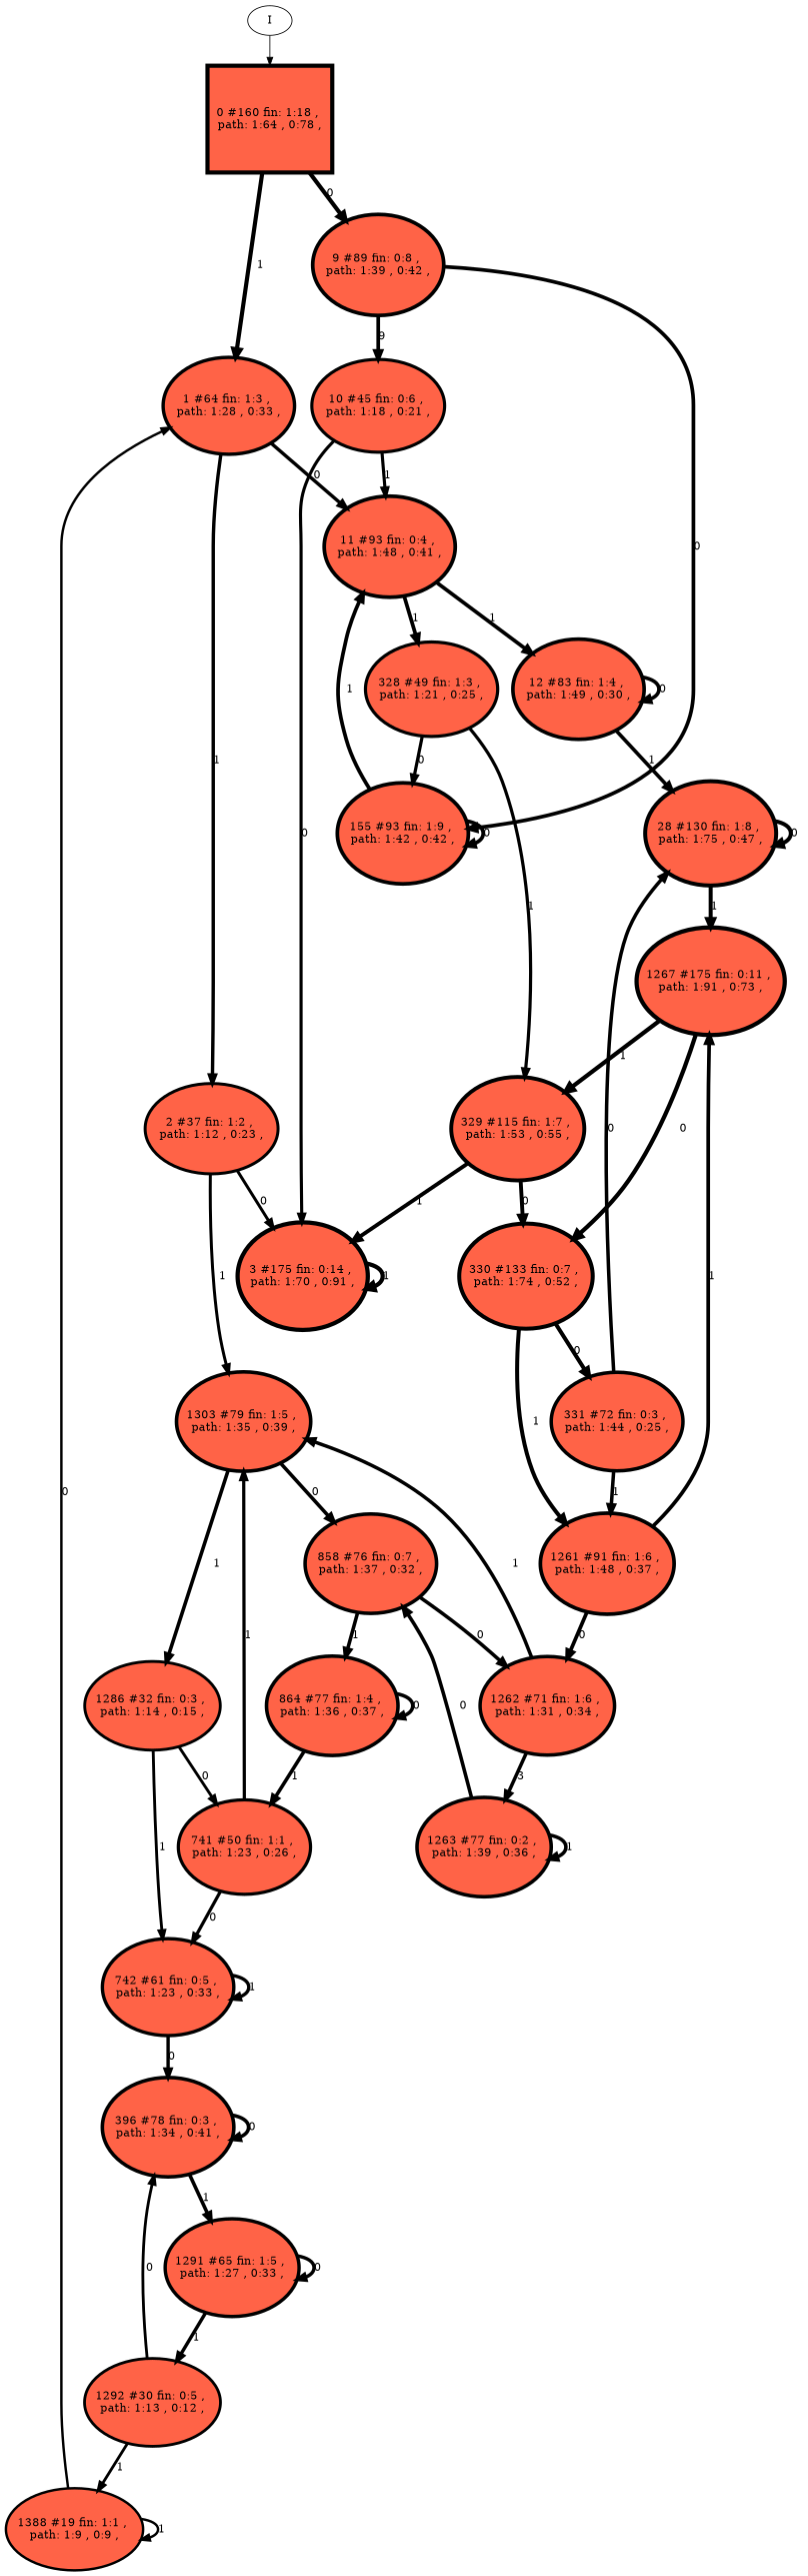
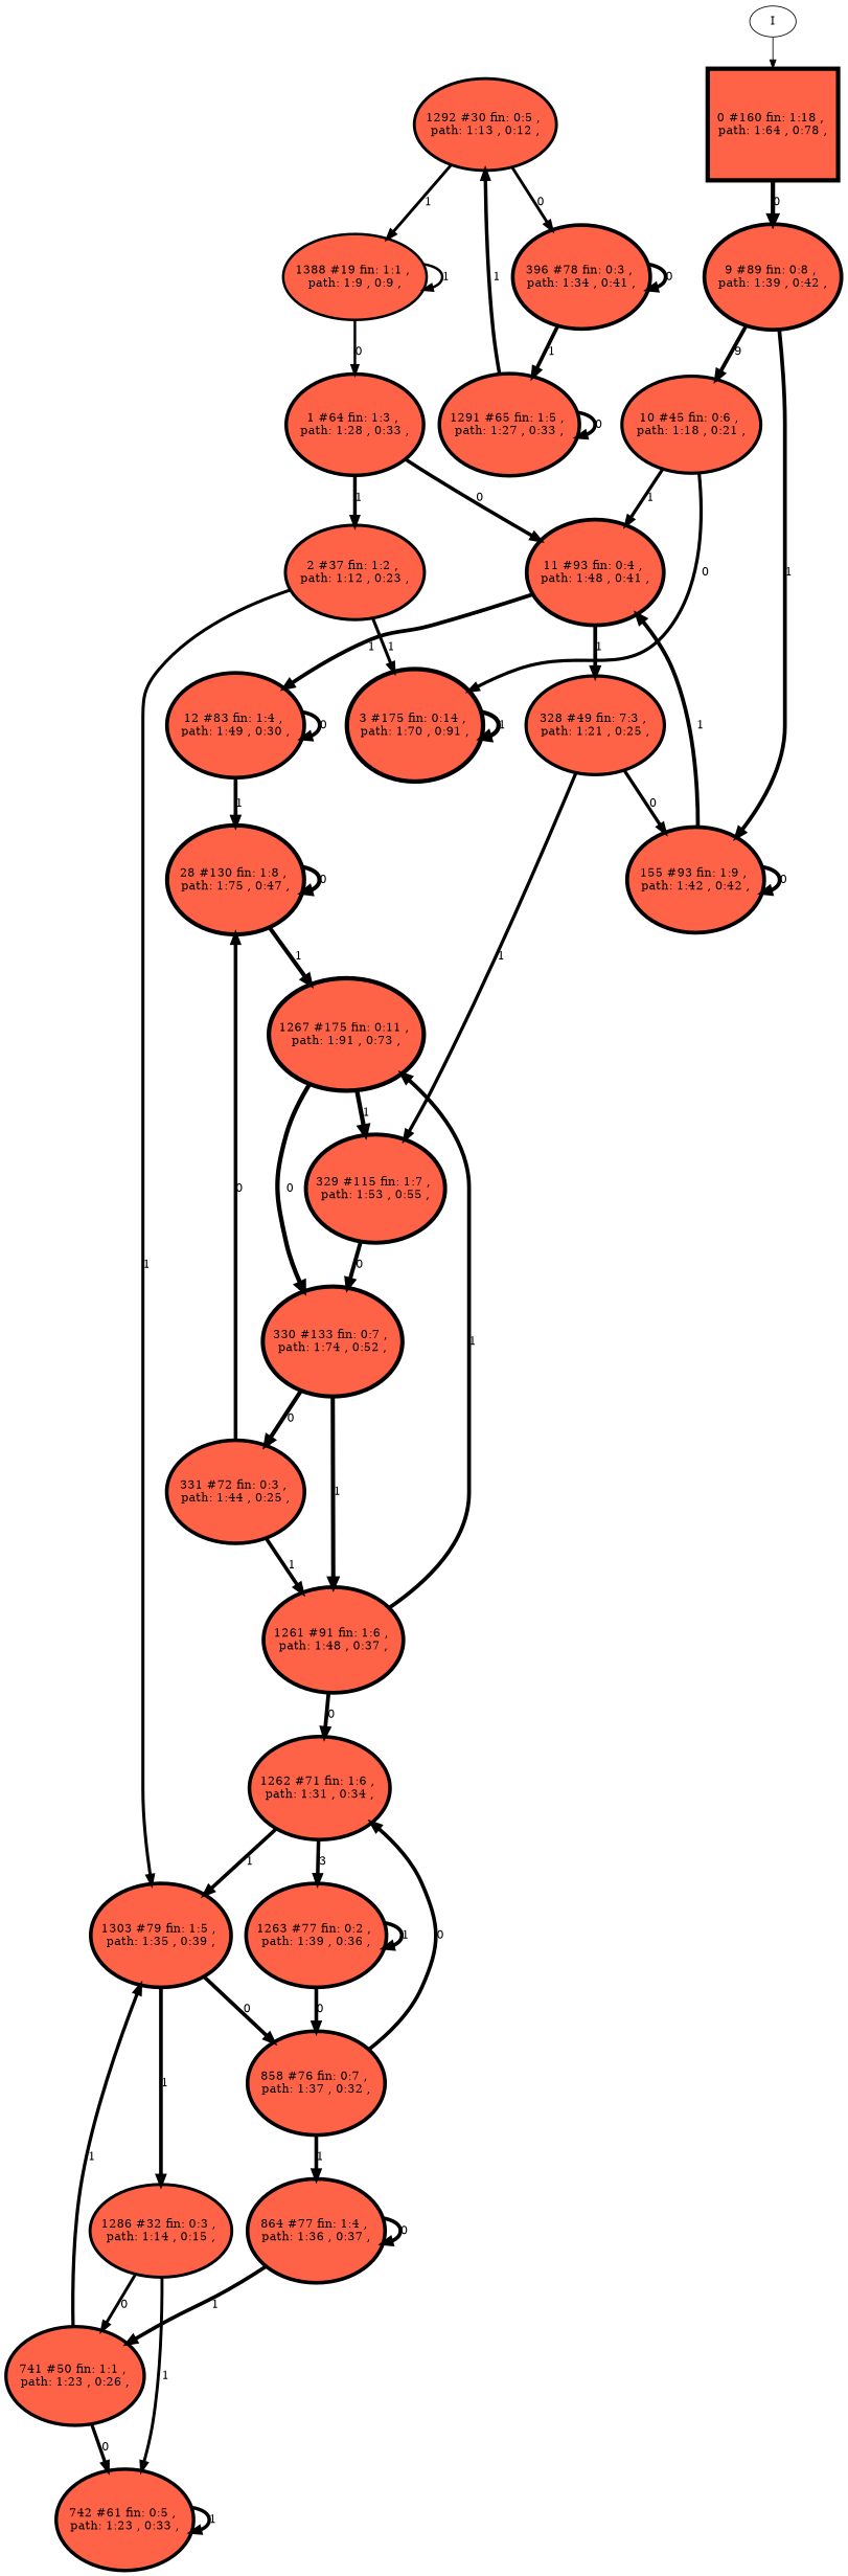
  digraph {
    node [fillcolor=tomato penwidth=4.54329 style=filled]
    edge [penwidth=4.54329]
    n1 [height=1.80524 label="0 #160 fin: 1:18 , \n path: 1:64 , 0:78 , " penwidth=5.0814 shape=box width=1.80524]
    n2 [height=1.64372 label="1 #64 fin: 1:3 , \n path: 1:28 , 0:33 , " penwidth=4.17439 width=1.64372]
    n3 [height=1.70471 label="9 #89 fin: 0:8 , \n path: 1:39 , 0:42 , " penwidth=4.49981 width=1.70471]
    n4 [height=1.53419 label="2 #37 fin: 1:2 , \n path: 1:12 , 0:23 , " penwidth=3.63759 width=1.53419]
    n5 [height=1.71259 label="11 #93 fin: 0:4 , \n path: 1:48 , 0:41 , " width=1.71259]
    n6 [height=1.57457 label="10 #45 fin: 0:6 , \n path: 1:18 , 0:21 , " penwidth=3.82864 width=1.57457]
    n7 [height=1.71259 label="155 #93 fin: 1:9 , \n path: 1:42 , 0:42 , " width=1.71259]
    I [fillcolor="" penwidth="" style=""]
    n9 [height=1.68307 label="1303 #79 fin: 1:5 , \n path: 1:35 , 0:39 , " penwidth=4.38203 width=1.68307]
    n10 [height=1.81978 label="3 #175 fin: 0:14 , \n path: 1:70 , 0:91 , " penwidth=5.17048 width=1.81978]
    n11 [height=1.69209 label="12 #83 fin: 1:4 , \n path: 1:49 , 0:30 , " penwidth=4.43082 width=1.69209]
-   n12 [height=1.59169 label="328 #49 fin: 1:3 , \n path: 1:21 , 0:25 , " penwidth=3.91202 width=1.59169]
+   n12 [height=1.59169 label="328 #49 fin: 7:3 , \n path: 1:21 , 0:25 , " penwidth=3.91202 width=1.59169]
    n13 [height=1.67594 label="858 #76 fin: 0:7 , \n path: 1:37 , 0:32 , " penwidth=4.34381 width=1.67594]
    n14 [height=1.5033 label="1286 #32 fin: 0:3 , \n path: 1:14 , 0:15 , " penwidth=3.49651 width=1.5033]
    n15 [height=1.77074 label="28 #130 fin: 1:8 , \n path: 1:75 , 0:47 , " penwidth=4.8752 width=1.77074]
    n16 [height=1.74982 label="329 #115 fin: 1:7 , \n path: 1:53 , 0:55 , " penwidth=4.75359 width=1.74982]
    n17 [height=1.66329 label="1262 #71 fin: 1:6 , \n path: 1:31 , 0:34 , " penwidth=4.27667 width=1.66329]
    n18 [height=1.67835 label="864 #77 fin: 1:4 , \n path: 1:36 , 0:37 , " penwidth=4.35671 width=1.67835]
    n19 [height=1.59571 label="741 #50 fin: 1:1 , \n path: 1:23 , 0:26 , " penwidth=3.93183 width=1.59571]
    n20 [height=1.63455 label="742 #61 fin: 0:5 , \n path: 1:23 , 0:33 , " penwidth=4.12713 width=1.63455]
    n21 [height=1.81978 label="1267 #175 fin: 0:11 , \n path: 1:91 , 0:73 , " penwidth=5.17048 width=1.81978]
    n22 [height=1.77459 label="330 #133 fin: 0:7 , \n path: 1:74 , 0:52 , " penwidth=4.89784 width=1.77459]
    n23 [height=1.7087 label="1261 #91 fin: 1:6 , \n path: 1:48 , 0:37 , " penwidth=4.52179 width=1.7087]
    n24 [height=1.66591 label="331 #72 fin: 0:3 , \n path: 1:44 , 0:25 , " penwidth=4.29046 width=1.66591]
    n25 [height=1.67835 label="1263 #77 fin: 0:2 , \n path: 1:39 , 0:36 , " penwidth=4.35671 width=1.67835]
    n26 [height=1.64667 label="1291 #65 fin: 1:5 , \n path: 1:27 , 0:33 , " penwidth=4.18965 width=1.64667]
    n27 [height=1.4893 label="1292 #30 fin: 0:5 , \n path: 1:13 , 0:12 , " penwidth=3.43399 width=1.4893]
    n28 [height=1.38523 label="1388 #19 fin: 1:1 , \n path: 1:9 , 0:9 , " penwidth=2.99573 width=1.38523]
    n29 [height=1.68073 label="396 #78 fin: 0:3 , \n path: 1:34 , 0:41 , " penwidth=4.36945 width=1.68073]
-   n1 -> n2 [label="1 " penwidth=5.0814]
    n1 -> n3 [label="0 " penwidth=5.0814]
    n2 -> n4 [label="1 " penwidth=4.17439]
    n2 -> n5 [label="0 " penwidth=4.17439]
    n3 -> n6 [label="9 " penwidth=4.49981]
-   n3 -> n7 [label="0 " penwidth=4.49981]
+   n3 -> n7 [label="1 " penwidth=4.49981]
    n4 -> n9 [label="1 " penwidth=3.63759]
-   n4 -> n10 [label="0 " penwidth=3.63759]
+   n4 -> n10 [label="1 " penwidth=3.63759]
    n5 -> n11 [label="1 "]
    n5 -> n12 [label="1 "]
    n6 -> n5 [label="1 " penwidth=3.82864]
    n6 -> n10 [label="0 " penwidth=3.82864]
    n7 -> n5 [label="1 "]
    n7 -> n7 [label="0 "]
    I -> n1 [penwidth=""]
    n9 -> n13 [label="0 " penwidth=4.38203]
    n9 -> n14 [label="1 " penwidth=4.38203]
    n10 -> n10 [label="1 " penwidth=5.17048]
    n11 -> n11 [label="0 " penwidth=4.43082]
    n11 -> n15 [label="1 " penwidth=4.43082]
    n12 -> n7 [label="0 " penwidth=3.91202]
    n12 -> n16 [label="1 " penwidth=3.91202]
    n13 -> n17 [label="0 " penwidth=4.34381]
    n13 -> n18 [label="1 " penwidth=4.34381]
    n14 -> n19 [label="0 " penwidth=3.49651]
    n14 -> n20 [label="1 " penwidth=3.49651]
    n15 -> n15 [label="0 " penwidth=4.8752]
    n15 -> n21 [label="1 " penwidth=4.8752]
-   n16 -> n10 [label="1 " penwidth=4.75359]
    n16 -> n22 [label="0 " penwidth=4.75359]
    n17 -> n9 [label="1 " penwidth=4.27667]
    n17 -> n25 [label="3 " penwidth=4.27667]
    n18 -> n18 [label="0 " penwidth=4.35671]
    n18 -> n19 [label="1 " penwidth=4.35671]
    n19 -> n9 [label="1 " penwidth=3.93183]
    n19 -> n20 [label="0 " penwidth=3.93183]
    n20 -> n20 [label="1 " penwidth=4.12713]
-   n20 -> n29 [label="0 " penwidth=4.12713]
    n21 -> n16 [label="1 " penwidth=5.17048]
    n21 -> n22 [label="0 " penwidth=5.17048]
    n22 -> n23 [label="1 " penwidth=4.89784]
    n22 -> n24 [label="0 " penwidth=4.89784]
    n23 -> n17 [label="0 " penwidth=4.52179]
    n23 -> n21 [label="1 " penwidth=4.52179]
    n24 -> n15 [label="0 " penwidth=4.29046]
    n24 -> n23 [label="1 " penwidth=4.29046]
    n25 -> n13 [label="0 " penwidth=4.35671]
    n25 -> n25 [label="1 " penwidth=4.35671]
    n26 -> n26 [label="0 " penwidth=4.18965]
    n26 -> n27 [label="1 " penwidth=4.18965]
    n27 -> n28 [label="1 " penwidth=3.43399]
    n27 -> n29 [label="0 " penwidth=3.43399]
    n28 -> n2 [label="0 " penwidth=2.99573]
    n28 -> n28 [label="1 " penwidth=2.99573]
    n29 -> n26 [label="1 " penwidth=4.36945]
    n29 -> n29 [label="0 " penwidth=4.36945]
  }
